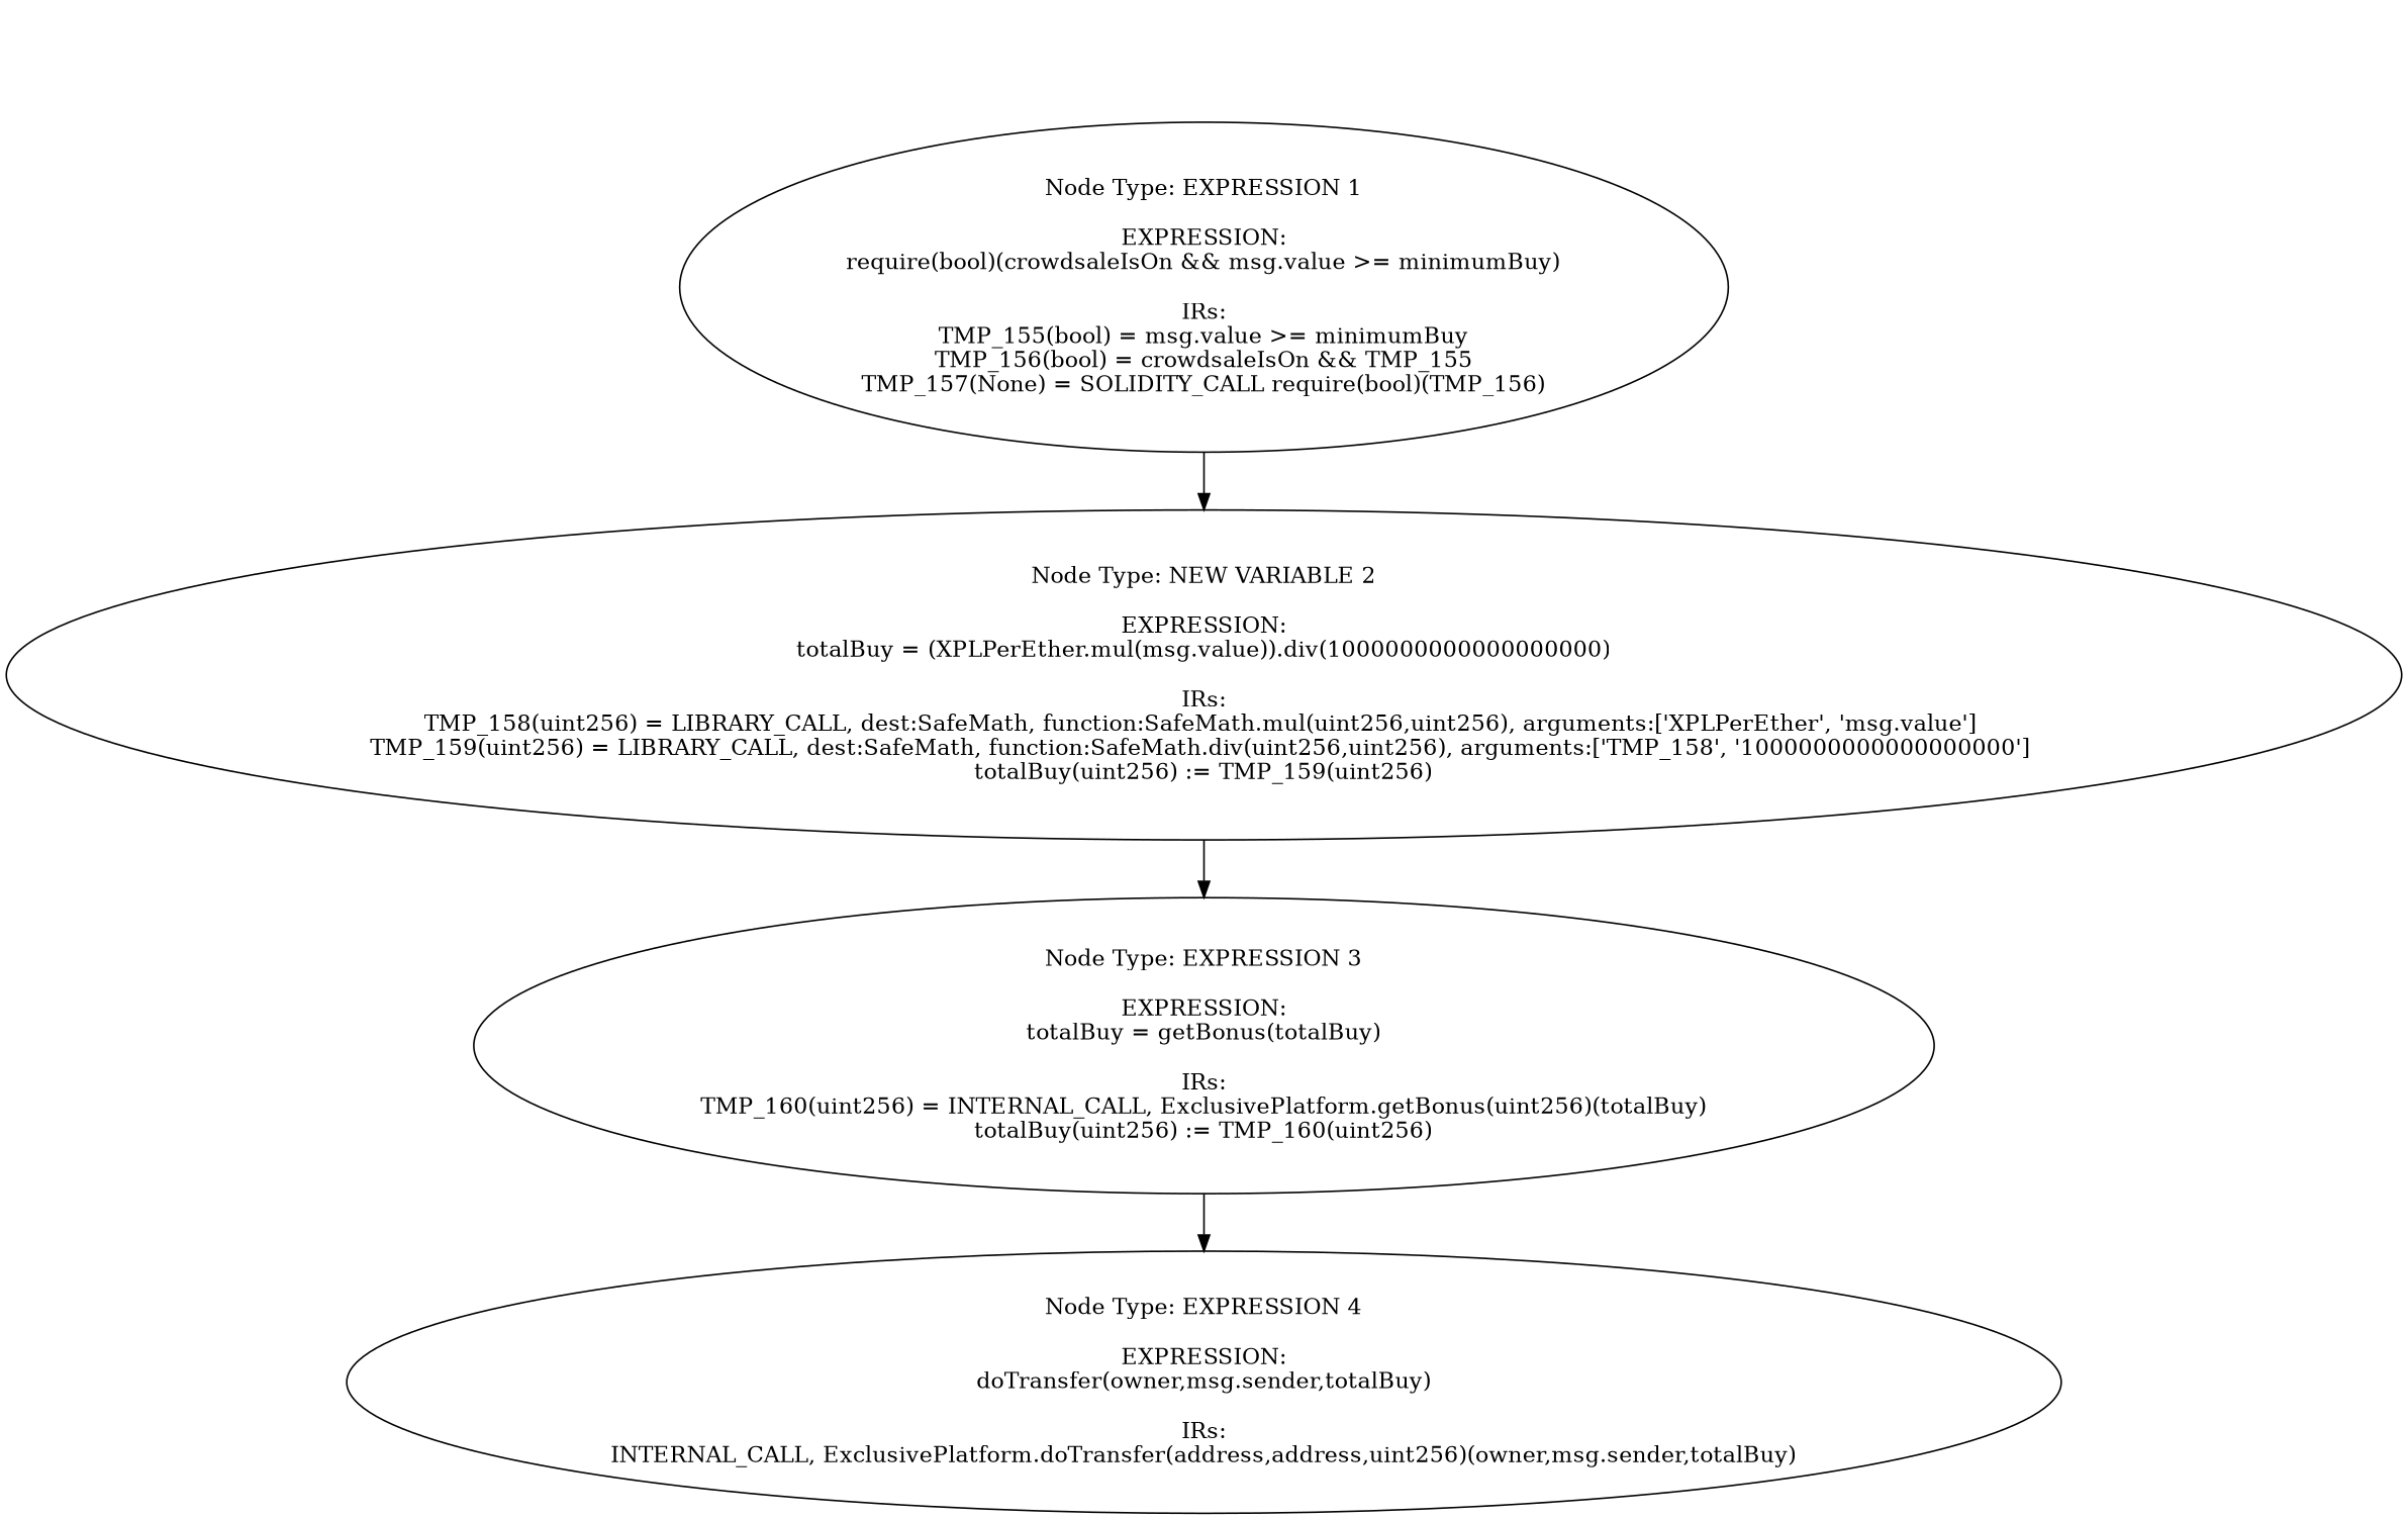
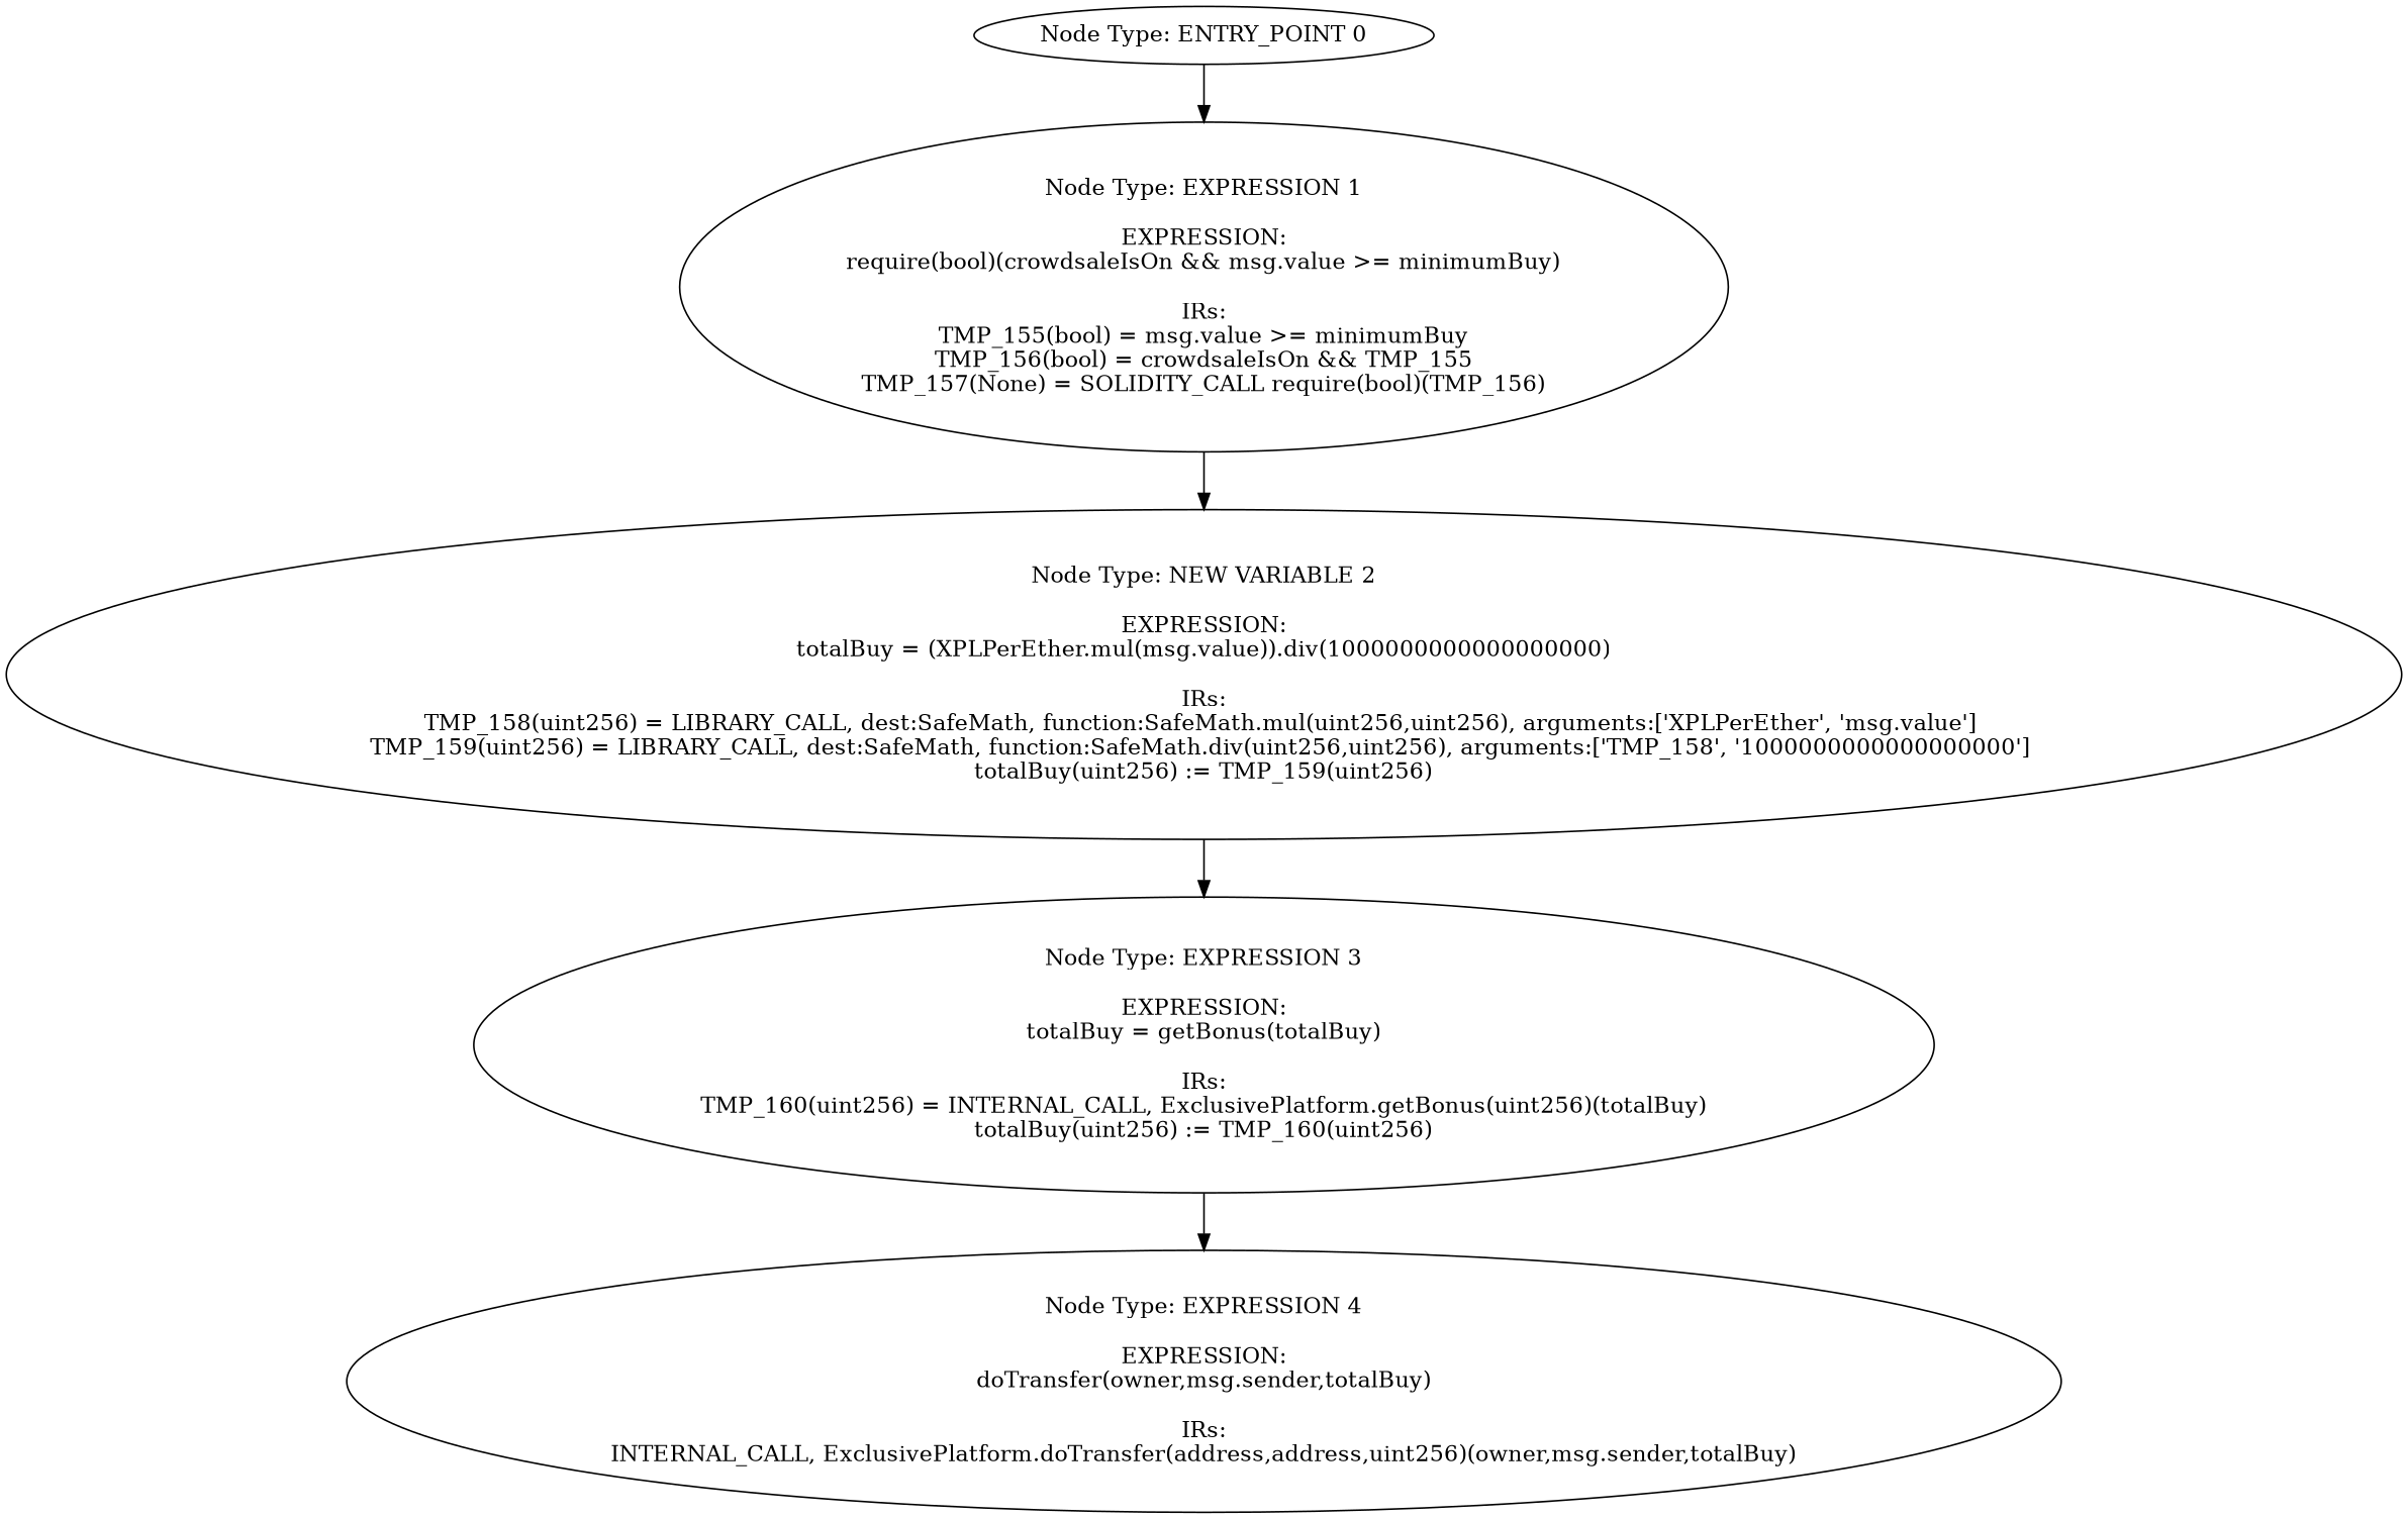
  digraph {
+   n1 [label="Node Type: ENTRY_POINT 0\n"]
    n2 [label="Node Type: EXPRESSION 1\n\nEXPRESSION:\nrequire(bool)(crowdsaleIsOn && msg.value >= minimumBuy)\n\nIRs:\nTMP_155(bool) = msg.value >= minimumBuy\nTMP_156(bool) = crowdsaleIsOn && TMP_155\nTMP_157(None) = SOLIDITY_CALL require(bool)(TMP_156)"]
    n3 [label="Node Type: NEW VARIABLE 2\n\nEXPRESSION:\ntotalBuy = (XPLPerEther.mul(msg.value)).div(1000000000000000000)\n\nIRs:\nTMP_158(uint256) = LIBRARY_CALL, dest:SafeMath, function:SafeMath.mul(uint256,uint256), arguments:['XPLPerEther', 'msg.value'] \nTMP_159(uint256) = LIBRARY_CALL, dest:SafeMath, function:SafeMath.div(uint256,uint256), arguments:['TMP_158', '1000000000000000000'] \ntotalBuy(uint256) := TMP_159(uint256)"]
    n4 [label="Node Type: EXPRESSION 3\n\nEXPRESSION:\ntotalBuy = getBonus(totalBuy)\n\nIRs:\nTMP_160(uint256) = INTERNAL_CALL, ExclusivePlatform.getBonus(uint256)(totalBuy)\ntotalBuy(uint256) := TMP_160(uint256)"]
    n5 [label="Node Type: EXPRESSION 4\n\nEXPRESSION:\ndoTransfer(owner,msg.sender,totalBuy)\n\nIRs:\nINTERNAL_CALL, ExclusivePlatform.doTransfer(address,address,uint256)(owner,msg.sender,totalBuy)"]
+   n1 -> n2
    n2 -> n3
    n3 -> n4
    n4 -> n5
  }
